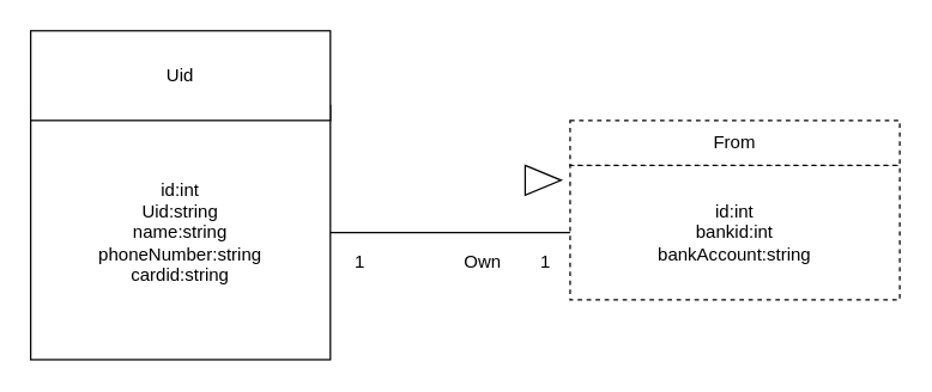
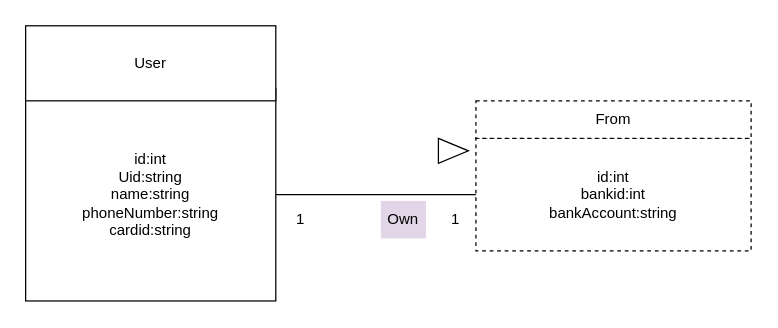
  <mxCell id="0" />
  <mxCell id="1" parent="0" />
  <mxCell id="2" style="edgeStyle=none;html=1;exitX=1;exitY=0.5;exitDx=0;exitDy=0;entryX=0;entryY=0.5;entryDx=0;entryDy=0;strokeColor=#000000;endArrow=none;endFill=0;" edge="1" parent="1" source="3" target="5"><mxGeometry relative="1" as="geometry" /></mxCell>
  <mxCell id="3" value="id:int&lt;br&gt;Uid:string&lt;br&gt;name:string&lt;br&gt;phoneNumber:string&lt;br&gt;cardid:string" style="rounded=0;whiteSpace=wrap;html=1;" vertex="1" parent="1"><mxGeometry x="20" y="70" width="200" height="170" as="geometry" /></mxCell>
- <mxCell id="4" value="Uid" style="rounded=0;whiteSpace=wrap;html=1;" vertex="1" parent="1"><mxGeometry x="20" y="20" width="200" height="60" as="geometry" /></mxCell>
+ <mxCell id="4" value="User" style="rounded=0;whiteSpace=wrap;html=1;" vertex="1" parent="1"><mxGeometry x="20" y="20" width="200" height="60" as="geometry" /></mxCell>
  <mxCell id="5" value="id:int&lt;br&gt;bankid:int&lt;br&gt;bankAccount:string" style="rounded=0;whiteSpace=wrap;html=1;dashed=1;" vertex="1" parent="1"><mxGeometry x="380" y="110" width="220" height="90" as="geometry" /></mxCell>
  <mxCell id="6" value="From" style="rounded=0;whiteSpace=wrap;html=1;dashed=1;" vertex="1" parent="1"><mxGeometry x="380" y="80" width="220" height="30" as="geometry" /></mxCell>
  <mxCell id="7" value="" style="triangle;whiteSpace=wrap;html=1;" vertex="1" parent="1"><mxGeometry x="350" y="110" width="24" height="20" as="geometry" /></mxCell>
  <mxCell id="8" value="1" style="rounded=0;whiteSpace=wrap;html=1;strokeColor=none;" vertex="1" parent="1"><mxGeometry x="230" y="160" width="20" height="30" as="geometry" /></mxCell>
  <mxCell id="9" value="1" style="rounded=0;whiteSpace=wrap;html=1;strokeColor=none;" vertex="1" parent="1"><mxGeometry x="354" y="160" width="20" height="30" as="geometry" /></mxCell>
- <mxCell id="10" value="Own" style="rounded=0;whiteSpace=wrap;html=1;strokeColor=none;" vertex="1" parent="1"><mxGeometry x="304" y="160" width="36" height="30" as="geometry" /></mxCell>
+ <mxCell id="10" value="Own" style="rounded=0;whiteSpace=wrap;html=1;strokeColor=none;fillColor=#e1d5e7;" vertex="1" parent="1"><mxGeometry x="304" y="160" width="36" height="30" as="geometry" /></mxCell>
